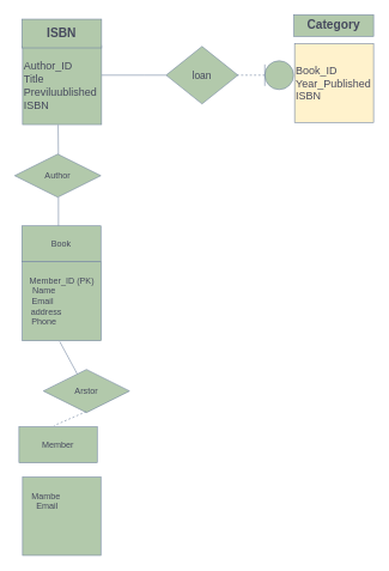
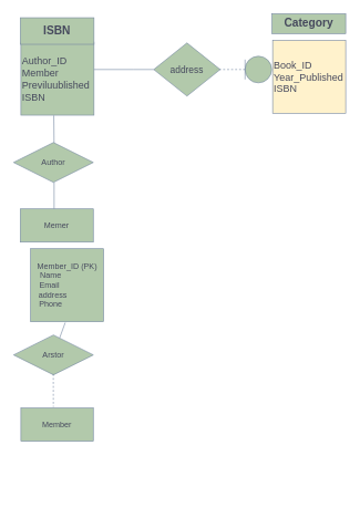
  <mxCell id="0" />
  <mxCell id="1" parent="0" />
- <mxCell id="2" value="&lt;font style=&quot;font-size: 14px;&quot;&gt;loan&lt;/font&gt;" style="rhombus;whiteSpace=wrap;html=1;labelBackgroundColor=none;fillColor=#B2C9AB;strokeColor=#788AA3;fontColor=#46495D;" parent="1" vertex="1"><mxGeometry x="231" y="64" width="100" height="80" as="geometry" /></mxCell>
- <mxCell id="3" value="&lt;font style=&quot;font-size: 15px;&quot;&gt;Author_ID&lt;/font&gt;&lt;div&gt;&lt;font style=&quot;font-size: 15px;&quot;&gt;Title&lt;/font&gt;&lt;/div&gt;&lt;div&gt;&lt;font style=&quot;font-size: 15px;&quot;&gt;Previluublished&lt;/font&gt;&lt;/div&gt;&lt;div&gt;&lt;font style=&quot;font-size: 15px;&quot;&gt;ISBN&lt;/font&gt;&lt;/div&gt;" style="whiteSpace=wrap;html=1;aspect=fixed;align=left;fillColor=#B2C9AB;labelBackgroundColor=none;strokeColor=#788AA3;fontColor=#46495D;" parent="1" vertex="1"><mxGeometry x="31" y="62.75" width="110" height="110" as="geometry" /></mxCell>
+ <mxCell id="2" value="&lt;font style=&quot;font-size: 14px;&quot;&gt;address&lt;/font&gt;" style="rhombus;whiteSpace=wrap;html=1;labelBackgroundColor=none;fillColor=#B2C9AB;strokeColor=#788AA3;fontColor=#46495D;" parent="1" vertex="1"><mxGeometry x="231" y="64" width="100" height="80" as="geometry" /></mxCell>
+ <mxCell id="3" value="&lt;font style=&quot;font-size: 15px;&quot;&gt;Author_ID&lt;/font&gt;&lt;div&gt;&lt;font style=&quot;font-size: 15px;&quot;&gt;Member&lt;/font&gt;&lt;/div&gt;&lt;div&gt;&lt;font style=&quot;font-size: 15px;&quot;&gt;Previluublished&lt;/font&gt;&lt;/div&gt;&lt;div&gt;&lt;font style=&quot;font-size: 15px;&quot;&gt;ISBN&lt;/font&gt;&lt;/div&gt;" style="whiteSpace=wrap;html=1;aspect=fixed;align=left;fillColor=#B2C9AB;labelBackgroundColor=none;strokeColor=#788AA3;fontColor=#46495D;" parent="1" vertex="1"><mxGeometry x="31" y="62.75" width="110" height="110" as="geometry" /></mxCell>
  <mxCell id="4" value="&lt;b&gt;&lt;font style=&quot;font-size: 17px;&quot;&gt;ISBN&lt;/font&gt;&lt;/b&gt;" style="rounded=0;whiteSpace=wrap;html=1;fillColor=#B2C9AB;labelBackgroundColor=none;strokeColor=#788AA3;fontColor=#46495D;" parent="1" vertex="1"><mxGeometry x="30" y="26" width="111" height="40" as="geometry" /></mxCell>
  <mxCell id="5" value="" style="endArrow=none;html=1;rounded=0;labelBackgroundColor=none;strokeColor=#788AA3;fontColor=default;" parent="1" edge="1"><mxGeometry width="50" height="50" relative="1" as="geometry"><mxPoint x="141" y="104" as="sourcePoint" /><mxPoint x="231" y="104" as="targetPoint" /><Array as="points"><mxPoint x="201" y="104" /></Array></mxGeometry></mxCell>
  <mxCell id="6" value="" style="shape=umlLifeline;perimeter=lifelinePerimeter;whiteSpace=wrap;html=1;container=1;dropTarget=0;collapsible=0;recursiveResize=0;outlineConnect=0;portConstraint=eastwest;newEdgeStyle={&quot;curved&quot;:0,&quot;rounded&quot;:0};participant=umlEntity;rotation=90;size=40;labelBackgroundColor=none;fillColor=#B2C9AB;strokeColor=#788AA3;fontColor=#46495D;" parent="1" vertex="1"><mxGeometry x="347.25" y="62.75" width="40" height="82.5" as="geometry" /></mxCell>
  <mxCell id="7" value="&lt;span style=&quot;font-size: 15px;&quot;&gt;Book_ID&lt;/span&gt;&lt;div&gt;&lt;span style=&quot;font-size: 15px;&quot;&gt;Year_Published&lt;/span&gt;&lt;/div&gt;&lt;div&gt;&lt;span style=&quot;font-size: 15px;&quot;&gt;ISBN&lt;/span&gt;&lt;/div&gt;" style="whiteSpace=wrap;html=1;aspect=fixed;align=left;fillColor=#fff2cc;labelBackgroundColor=none;strokeColor=#788AA3;fontColor=#46495D;" parent="1" vertex="1"><mxGeometry x="410" y="60" width="110" height="110" as="geometry" /></mxCell>
  <mxCell id="8" value="&lt;span style=&quot;font-size: 17px;&quot;&gt;&lt;b&gt;Category&lt;/b&gt;&lt;/span&gt;" style="rounded=0;whiteSpace=wrap;html=1;fillColor=#B2C9AB;labelBackgroundColor=none;strokeColor=#788AA3;fontColor=#46495D;" parent="1" vertex="1"><mxGeometry x="409" y="20" width="111" height="30" as="geometry" /></mxCell>
- <mxCell id="9" value="Book" style="rounded=0;whiteSpace=wrap;html=1;labelBackgroundColor=none;fillColor=#B2C9AB;strokeColor=#788AA3;fontColor=#46495D;" vertex="1" parent="1"><mxGeometry x="30" y="314" width="110" height="50" as="geometry" /></mxCell>
- <mxCell id="10" value="Member_ID (PK)&lt;div&gt;Name&amp;nbsp; &amp;nbsp; &amp;nbsp; &amp;nbsp; &amp;nbsp; &amp;nbsp; &amp;nbsp; &amp;nbsp;&lt;/div&gt;&lt;div&gt;Email&amp;nbsp; &amp;nbsp; &amp;nbsp; &amp;nbsp; &amp;nbsp; &amp;nbsp; &amp;nbsp; &amp;nbsp;&amp;nbsp;&lt;/div&gt;&lt;div&gt;address&amp;nbsp; &amp;nbsp; &amp;nbsp; &amp;nbsp; &amp;nbsp; &amp;nbsp; &amp;nbsp;&lt;/div&gt;&lt;div&gt;Phone&amp;nbsp; &amp;nbsp; &amp;nbsp; &amp;nbsp; &amp;nbsp; &amp;nbsp; &amp;nbsp; &amp;nbsp;&lt;/div&gt;" style="whiteSpace=wrap;html=1;aspect=fixed;labelBackgroundColor=none;fillColor=#B2C9AB;strokeColor=#788AA3;fontColor=#46495D;" vertex="1" parent="1"><mxGeometry x="30.5" y="364" width="110" height="110" as="geometry" /></mxCell>
- <mxCell id="11" value="Member" style="rounded=0;whiteSpace=wrap;html=1;labelBackgroundColor=none;fillColor=#B2C9AB;strokeColor=#788AA3;fontColor=#46495D;" vertex="1" parent="1"><mxGeometry x="26" y="594" width="109" height="50" as="geometry" /></mxCell>
- <mxCell id="12" value="Mambe&amp;nbsp; &amp;nbsp; &amp;nbsp; &amp;nbsp; &amp;nbsp; &amp;nbsp; &amp;nbsp;&lt;div&gt;Email&amp;nbsp; &amp;nbsp; &amp;nbsp; &amp;nbsp; &amp;nbsp; &amp;nbsp;&amp;nbsp;&lt;/div&gt;&lt;div&gt;&amp;nbsp; &amp;nbsp;&amp;nbsp;&lt;/div&gt;&lt;div&gt;&amp;nbsp; &amp;nbsp;&amp;nbsp;&lt;/div&gt;&lt;div&gt;&amp;nbsp;&amp;nbsp; &amp;nbsp; &amp;nbsp;&lt;/div&gt;" style="whiteSpace=wrap;html=1;aspect=fixed;labelBackgroundColor=none;fillColor=#B2C9AB;strokeColor=#788AA3;fontColor=#46495D;" vertex="1" parent="1"><mxGeometry x="31" y="664" width="109" height="109" as="geometry" /></mxCell>
+ <mxCell id="9" value="Memer" style="rounded=0;whiteSpace=wrap;html=1;labelBackgroundColor=none;fillColor=#B2C9AB;strokeColor=#788AA3;fontColor=#46495D;" vertex="1" parent="1"><mxGeometry x="30" y="314" width="110" height="50" as="geometry" /></mxCell>
+ <mxCell id="10" value="Member_ID (PK)&lt;div&gt;Name&amp;nbsp; &amp;nbsp; &amp;nbsp; &amp;nbsp; &amp;nbsp; &amp;nbsp; &amp;nbsp; &amp;nbsp;&lt;/div&gt;&lt;div&gt;Email&amp;nbsp; &amp;nbsp; &amp;nbsp; &amp;nbsp; &amp;nbsp; &amp;nbsp; &amp;nbsp; &amp;nbsp;&amp;nbsp;&lt;/div&gt;&lt;div&gt;address&amp;nbsp; &amp;nbsp; &amp;nbsp; &amp;nbsp; &amp;nbsp; &amp;nbsp; &amp;nbsp;&lt;/div&gt;&lt;div&gt;Phone&amp;nbsp; &amp;nbsp; &amp;nbsp; &amp;nbsp; &amp;nbsp; &amp;nbsp; &amp;nbsp; &amp;nbsp;&lt;/div&gt;" style="whiteSpace=wrap;html=1;aspect=fixed;labelBackgroundColor=none;fillColor=#B2C9AB;strokeColor=#788AA3;fontColor=#46495D;" vertex="1" parent="1"><mxGeometry x="45.5" y="374" width="110" height="110" as="geometry" /></mxCell>
+ <mxCell id="11" value="Member" style="rounded=0;whiteSpace=wrap;html=1;labelBackgroundColor=none;fillColor=#B2C9AB;strokeColor=#788AA3;fontColor=#46495D;" vertex="1" parent="1"><mxGeometry x="31" y="614" width="109" height="50" as="geometry" /></mxCell>
  <mxCell id="13" value="" style="endArrow=none;html=1;rounded=0;exitX=0.45;exitY=1.004;exitDx=0;exitDy=0;exitPerimeter=0;labelBackgroundColor=none;strokeColor=#788AA3;fontColor=default;" edge="1" parent="1" source="3"><mxGeometry width="50" height="50" relative="1" as="geometry"><mxPoint x="71" y="176" as="sourcePoint" /><mxPoint x="81" y="224" as="targetPoint" /></mxGeometry></mxCell>
  <mxCell id="14" value="" style="endArrow=none;html=1;rounded=0;exitX=0.508;exitY=1;exitDx=0;exitDy=0;exitPerimeter=0;labelBackgroundColor=none;strokeColor=#788AA3;fontColor=default;" edge="1" parent="1" source="16"><mxGeometry width="50" height="50" relative="1" as="geometry"><mxPoint x="74.6" y="275.95" as="sourcePoint" /><mxPoint x="81" y="314" as="targetPoint" /></mxGeometry></mxCell>
- <mxCell id="15" value="Arstor" style="shape=rhombus;perimeter=rhombusPerimeter;whiteSpace=wrap;html=1;align=center;labelBackgroundColor=none;fillColor=#B2C9AB;strokeColor=#788AA3;fontColor=#46495D;" vertex="1" parent="1"><mxGeometry x="60" y="514" width="120" height="60" as="geometry" /></mxCell>
+ <mxCell id="15" value="Arstor" style="shape=rhombus;perimeter=rhombusPerimeter;whiteSpace=wrap;html=1;align=center;labelBackgroundColor=none;fillColor=#B2C9AB;strokeColor=#788AA3;fontColor=#46495D;" vertex="1" parent="1"><mxGeometry x="20" y="504" width="120" height="60" as="geometry" /></mxCell>
  <mxCell id="16" value="Author" style="shape=rhombus;perimeter=rhombusPerimeter;whiteSpace=wrap;html=1;align=center;labelBackgroundColor=none;fillColor=#B2C9AB;strokeColor=#788AA3;fontColor=#46495D;" vertex="1" parent="1"><mxGeometry x="20" y="214" width="120" height="60" as="geometry" /></mxCell>
  <mxCell id="17" value="" style="endArrow=none;html=1;rounded=0;exitX=0.475;exitY=1.011;exitDx=0;exitDy=0;exitPerimeter=0;labelBackgroundColor=none;strokeColor=#788AA3;fontColor=default;" edge="1" parent="1" source="10" target="15"><mxGeometry width="50" height="50" relative="1" as="geometry"><mxPoint x="101" y="424" as="sourcePoint" /><mxPoint x="151" y="374" as="targetPoint" /></mxGeometry></mxCell>
  <mxCell id="18" value="" style="endArrow=none;html=1;rounded=0;exitX=0.498;exitY=0.977;exitDx=0;exitDy=0;exitPerimeter=0;entryX=0.448;entryY=-0.035;entryDx=0;entryDy=0;entryPerimeter=0;labelBackgroundColor=none;strokeColor=#788AA3;fontColor=default;dashed=1;" edge="1" parent="1" source="15" target="11"><mxGeometry width="50" height="50" relative="1" as="geometry"><mxPoint x="101" y="424" as="sourcePoint" /><mxPoint x="151" y="374" as="targetPoint" /></mxGeometry></mxCell>
